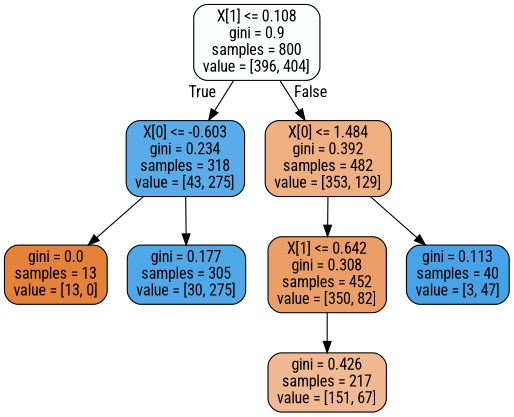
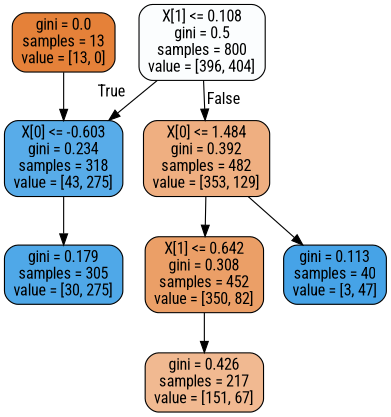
  digraph {
    fontname="Roboto Condensed"
    node [color=black fontname="Roboto Condensed" shape=box style="filled, rounded"]
    edge [fontname="Roboto Condensed"]
-   n1 [fillcolor="#fbfdfe" label="X[1] <= 0.108\ngini = 0.9\nsamples = 800\nvalue = [396, 404]"]
+   n1 [fillcolor="#fbfdfe" label="X[1] <= 0.108\ngini = 0.5\nsamples = 800\nvalue = [396, 404]"]
    n2 [fillcolor="#58ace9" label="X[0] <= -0.603\ngini = 0.234\nsamples = 318\nvalue = [43, 275]"]
    n3 [fillcolor="#efaf81" label="X[0] <= 1.484\ngini = 0.392\nsamples = 482\nvalue = [353, 129]"]
    n4 [fillcolor="#e58139" label="gini = 0.0\nsamples = 13\nvalue = [13, 0]"]
-   n5 [fillcolor="#4fa8e8" label="gini = 0.177\nsamples = 305\nvalue = [30, 275]"]
+   n5 [fillcolor="#4fa8e8" label="gini = 0.179\nsamples = 305\nvalue = [30, 275]"]
    n6 [fillcolor="#eb9f67" label="X[1] <= 0.642\ngini = 0.308\nsamples = 452\nvalue = [350, 82]"]
    n7 [fillcolor="#46a3e7" label="gini = 0.113\nsamples = 40\nvalue = [3, 47]"]
    n8 [fillcolor="#f1b991" label="gini = 0.426\nsamples = 217\nvalue = [151, 67]"]
    n1 -> n2 [headlabel=True labelangle=45 labeldistance=2.5]
    n1 -> n3 [headlabel=False labelangle=-45 labeldistance=2.5]
-   n2 -> n4
+   n4 -> n2
    n2 -> n5
    n3 -> n6
    n3 -> n7
    n6 -> n8
  }
